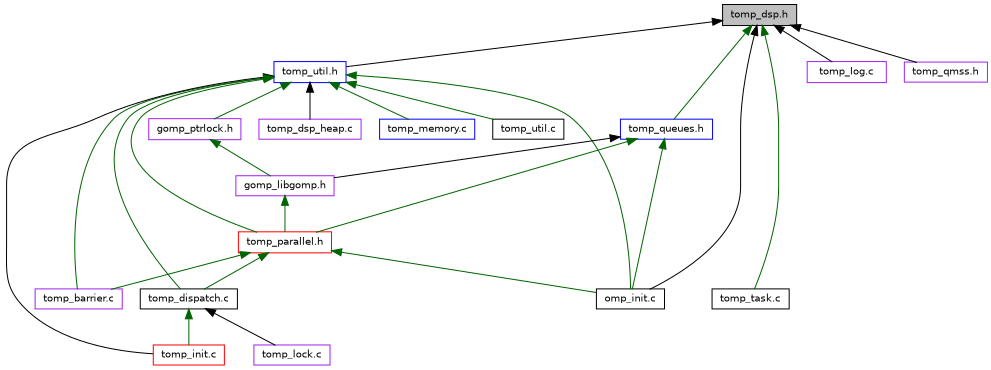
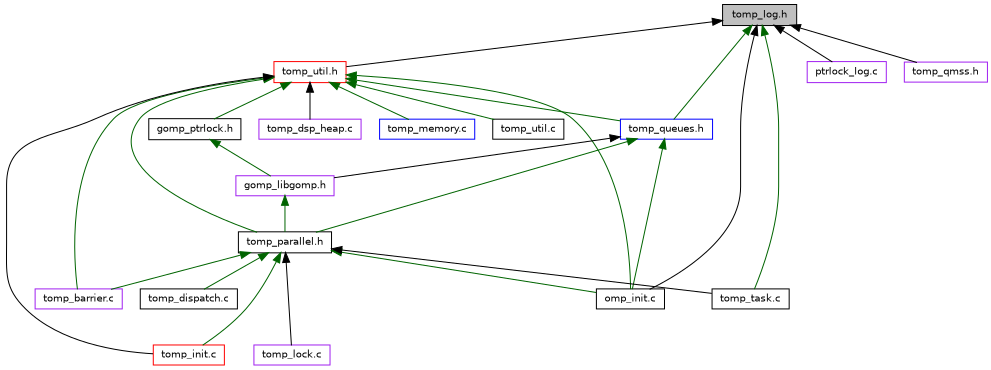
  digraph {
    node [color=purple fillcolor=white fontname=Helvetica fontsize=10 shape=record style=filled]
    edge [color=darkgreen dir=back fontname=Helvetica fontsize=10 labelfontname=Helvetica labelfontsize=10 style=solid]
-   n1 [color=black fillcolor=grey75 fontcolor=black height=0.2 label="tomp_dsp.h" width=0.4]
-   n2 [color=blue height=0.2 label="tomp_util.h" width=0.4]
+   n1 [color=black fillcolor=grey75 fontcolor=black height=0.2 label="tomp_log.h" width=0.4]
+   n2 [color=red height=0.2 label="tomp_util.h" width=0.4]
    n3 [color=black height=0.2 label="omp_init.c" width=0.4]
    n4 [color=black height=0.2 label="tomp_task.c" width=0.4]
    n5 [color=blue height=0.2 label="tomp_queues.h" width=0.4]
-   n6 [height=0.2 label="tomp_log.c" width=0.4]
+   n6 [height=0.2 label="ptrlock_log.c" width=0.4]
    n7 [height=0.2 label="tomp_qmss.h" width=0.4]
-   n8 [height=0.2 label="gomp_ptrlock.h" width=0.4]
-   n9 [color=red height=0.2 label="tomp_parallel.h" width=0.4]
+   n8 [color=black height=0.2 label="gomp_ptrlock.h" width=0.4]
+   n9 [color=black height=0.2 label="tomp_parallel.h" width=0.4]
    n10 [height=0.2 label="tomp_barrier.c" width=0.4]
    n11 [color=red height=0.2 label="tomp_init.c" width=0.4]
    n12 [height=0.2 label="tomp_dsp_heap.c" width=0.4]
    n13 [color=blue height=0.2 label="tomp_memory.c" width=0.4]
    n14 [color=black height=0.2 label="tomp_util.c" width=0.4]
    n15 [height=0.2 label="gomp_libgomp.h" width=0.4]
    n16 [color=black height=0.2 label="tomp_dispatch.c" width=0.4]
    n17 [height=0.2 label="tomp_lock.c" width=0.4]
    n1 -> n2 [color=black]
    n1 -> n3 [color=black]
    n1 -> n4
    n1 -> n5
    n1 -> n6 [color=black]
    n1 -> n7 [color=black]
    n2 -> n3
-   n2 -> n16
+   n2 -> n5
    n2 -> n8
    n2 -> n9
    n2 -> n10
    n2 -> n11 [color=black]
    n2 -> n12 [color=black]
    n2 -> n13
    n2 -> n14
    n5 -> n3
    n5 -> n9
    n5 -> n15 [color=black]
    n8 -> n15
    n9 -> n3
+   n9 -> n4 [color=black]
    n9 -> n10
-   n16 -> n11
+   n9 -> n11
    n9 -> n16
-   n16 -> n17 [color=black]
+   n9 -> n17 [color=black]
    n15 -> n9
  }
